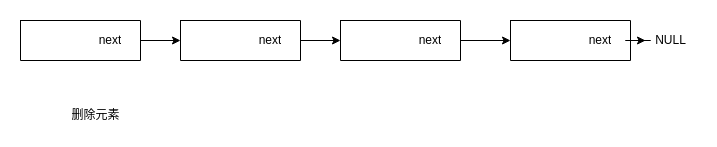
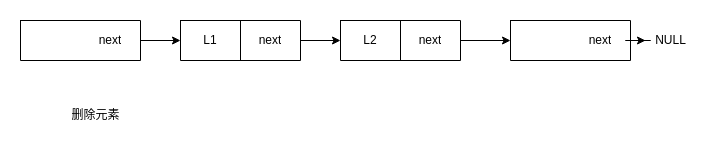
  <mxCell id="0" />
  <mxCell id="1" parent="0" />
  <mxCell id="2" value="" style="shape=table;startSize=0;container=1;collapsible=0;childLayout=tableLayout;" vertex="1" parent="1"><mxGeometry x="20" y="20" width="120" height="40" as="geometry" /></mxCell>
  <mxCell id="3" value="" style="shape=partialRectangle;collapsible=0;dropTarget=0;pointerEvents=0;fillColor=none;top=0;left=0;bottom=0;right=0;points=[[0,0.5],[1,0.5]];portConstraint=eastwest;" vertex="1" parent="2"><mxGeometry width="120" height="40" as="geometry" /></mxCell>
  <mxCell id="4" value="next" style="shape=partialRectangle;html=1;whiteSpace=wrap;connectable=0;overflow=hidden;fillColor=none;top=0;left=0;bottom=0;right=0;" vertex="1" parent="3"><mxGeometry x="60" width="60" height="40" as="geometry" /></mxCell>
  <mxCell id="5" value="" style="shape=table;startSize=0;container=1;collapsible=0;childLayout=tableLayout;" vertex="1" parent="1"><mxGeometry x="180" y="20" width="120" height="40" as="geometry" /></mxCell>
  <mxCell id="6" value="" style="shape=partialRectangle;collapsible=0;dropTarget=0;pointerEvents=0;fillColor=none;top=0;left=0;bottom=0;right=0;points=[[0,0.5],[1,0.5]];portConstraint=eastwest;" vertex="1" parent="5"><mxGeometry width="120" height="40" as="geometry" /></mxCell>
+ <mxCell id="7" value="L1" style="shape=partialRectangle;html=1;whiteSpace=wrap;connectable=0;overflow=hidden;fillColor=none;top=0;left=0;bottom=0;right=0;" vertex="1" parent="6"><mxGeometry width="60" height="40" as="geometry" /></mxCell>
  <mxCell id="8" value="next" style="shape=partialRectangle;html=1;whiteSpace=wrap;connectable=0;overflow=hidden;fillColor=none;top=0;left=0;bottom=0;right=0;" vertex="1" parent="6"><mxGeometry x="60" width="60" height="40" as="geometry" /></mxCell>
  <mxCell id="9" value="" style="shape=table;startSize=0;container=1;collapsible=0;childLayout=tableLayout;" vertex="1" parent="1"><mxGeometry x="340" y="20" width="120" height="40" as="geometry" /></mxCell>
  <mxCell id="10" value="" style="shape=partialRectangle;collapsible=0;dropTarget=0;pointerEvents=0;fillColor=none;top=0;left=0;bottom=0;right=0;points=[[0,0.5],[1,0.5]];portConstraint=eastwest;" vertex="1" parent="9"><mxGeometry width="120" height="40" as="geometry" /></mxCell>
+ <mxCell id="11" value="L2" style="shape=partialRectangle;html=1;whiteSpace=wrap;connectable=0;overflow=hidden;fillColor=none;top=0;left=0;bottom=0;right=0;" vertex="1" parent="10"><mxGeometry width="60" height="40" as="geometry" /></mxCell>
  <mxCell id="12" value="next" style="shape=partialRectangle;html=1;whiteSpace=wrap;connectable=0;overflow=hidden;fillColor=none;top=0;left=0;bottom=0;right=0;" vertex="1" parent="10"><mxGeometry x="60" width="60" height="40" as="geometry" /></mxCell>
  <mxCell id="13" style="edgeStyle=orthogonalEdgeStyle;rounded=0;orthogonalLoop=1;jettySize=auto;html=1;exitX=1;exitY=0.5;exitDx=0;exitDy=0;" edge="1" parent="1" source="3" target="6"><mxGeometry relative="1" as="geometry" /></mxCell>
  <mxCell id="14" style="edgeStyle=orthogonalEdgeStyle;rounded=0;orthogonalLoop=1;jettySize=auto;html=1;exitX=1;exitY=0.5;exitDx=0;exitDy=0;entryX=0;entryY=0.5;entryDx=0;entryDy=0;" edge="1" parent="1" source="6" target="10"><mxGeometry relative="1" as="geometry" /></mxCell>
  <mxCell id="15" value="" style="shape=table;startSize=0;container=1;collapsible=0;childLayout=tableLayout;" vertex="1" parent="1"><mxGeometry x="510" y="20" width="120" height="40" as="geometry" /></mxCell>
  <mxCell id="16" value="" style="shape=partialRectangle;collapsible=0;dropTarget=0;pointerEvents=0;fillColor=none;top=0;left=0;bottom=0;right=0;points=[[0,0.5],[1,0.5]];portConstraint=eastwest;" vertex="1" parent="15"><mxGeometry width="120" height="40" as="geometry" /></mxCell>
  <mxCell id="17" value="next" style="shape=partialRectangle;html=1;whiteSpace=wrap;connectable=0;overflow=hidden;fillColor=none;top=0;left=0;bottom=0;right=0;" vertex="1" parent="16"><mxGeometry x="60" width="60" height="40" as="geometry" /></mxCell>
  <mxCell id="18" style="edgeStyle=orthogonalEdgeStyle;rounded=0;orthogonalLoop=1;jettySize=auto;html=1;exitX=1;exitY=0.5;exitDx=0;exitDy=0;" edge="1" parent="1" source="16" target="19"><mxGeometry relative="1" as="geometry"><mxPoint x="810" y="40" as="targetPoint" /></mxGeometry></mxCell>
  <mxCell id="19" value="NULL" style="text;html=1;align=center;verticalAlign=middle;resizable=0;points=[];autosize=1;strokeColor=none;" vertex="1" parent="1"><mxGeometry x="645" y="30" width="50" height="20" as="geometry" /></mxCell>
  <mxCell id="20" style="edgeStyle=orthogonalEdgeStyle;rounded=0;orthogonalLoop=1;jettySize=auto;html=1;exitX=1;exitY=0.5;exitDx=0;exitDy=0;entryX=0;entryY=0.5;entryDx=0;entryDy=0;" edge="1" parent="1" source="10" target="16"><mxGeometry relative="1" as="geometry" /></mxCell>
  <mxCell id="21" value="删除元素" style="text;html=1;align=center;verticalAlign=middle;resizable=0;points=[];autosize=1;strokeColor=none;" vertex="1" parent="1"><mxGeometry x="65" y="105" width="60" height="20" as="geometry" /></mxCell>
